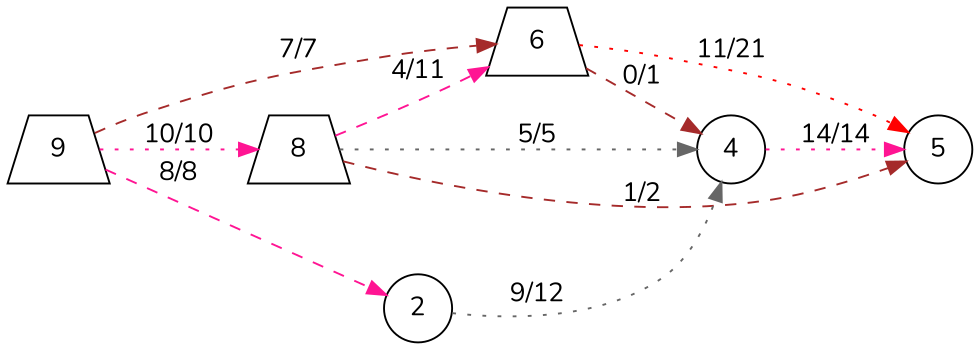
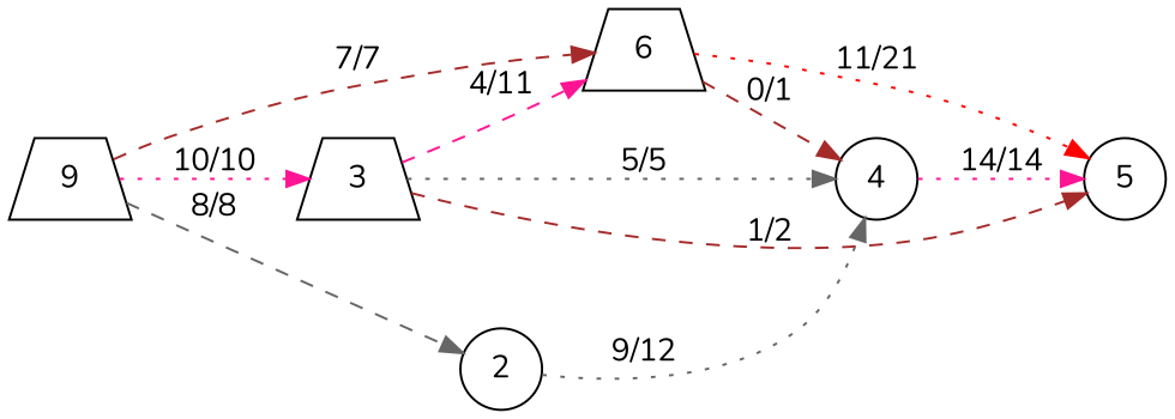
  digraph {
    fontname=Nunito
    rankdir=LR
    node [fontname=Nunito shape=circle]
    edge [color=deeppink fontname=Nunito style=dotted]
    4
    5
    n3 [label=6 shape=trapezium]
-   3 [shape=trapezium label=8]
+   3 [shape=trapezium]
    2
    n6 [label=9 shape=trapezium]
    4 -> 5 [label="14/14"]
    n3 -> 4 [color=brown label="0/1" style=dashed]
    n3 -> 5 [color=red label="11/21"]
    3 -> 4 [color=gray40 label="5/5"]
    3 -> 5 [color=brown label="1/2" style=dashed]
    3 -> n3 [label="4/11" style=dashed]
    2 -> 4 [color=gray40 label="9/12"]
    n6 -> n3 [color=brown label="7/7" style=dashed]
    n6 -> 3 [label="10/10"]
-   n6 -> 2 [label="8/8" style=dashed]
+   n6 -> 2 [color=gray40 label="8/8" style=dashed]
  }
